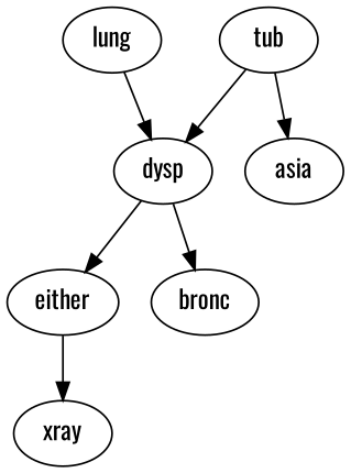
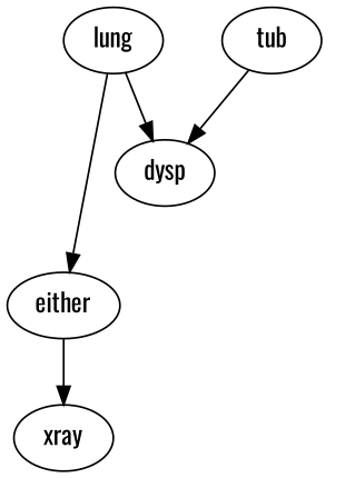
  digraph {
    fontname=Oswald
    node [fontname=Oswald]
    edge [fontname=Oswald]
    lung
    either
    dysp
    xray
-   bronc
    tub
-   asia
-   dysp -> either
+   lung -> either
    lung -> dysp
    either -> xray
-   dysp -> bronc
    tub -> dysp
-   tub -> asia
  }
